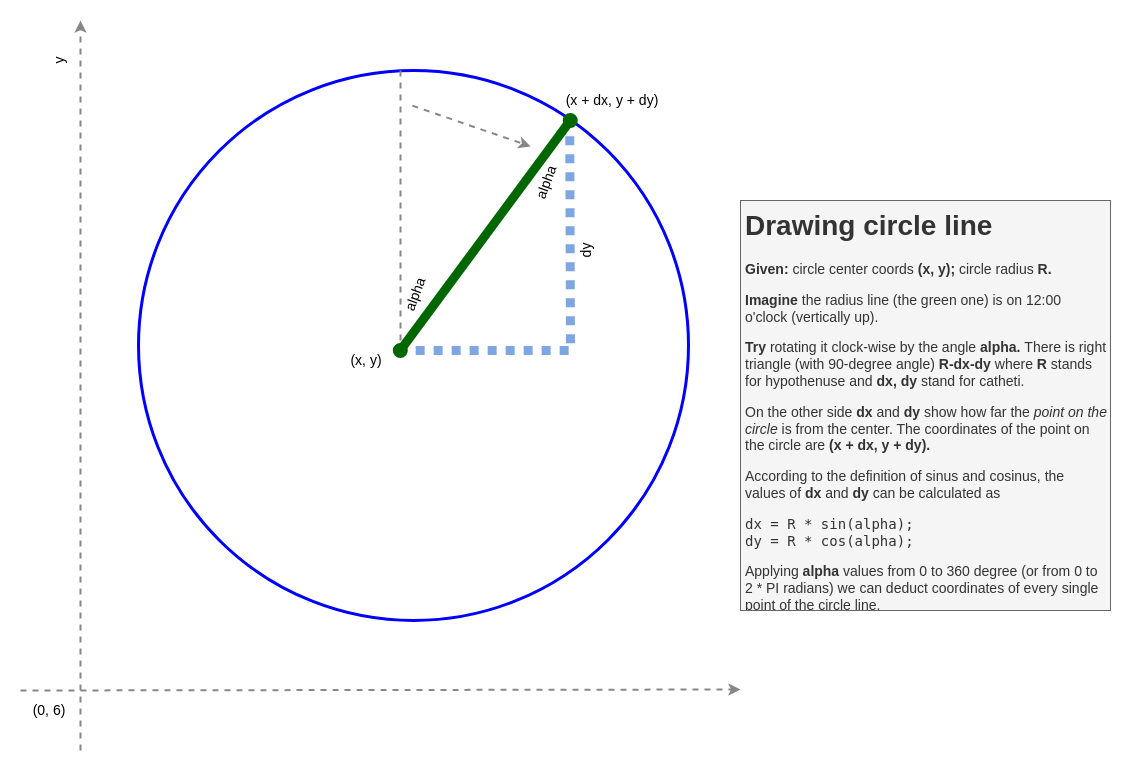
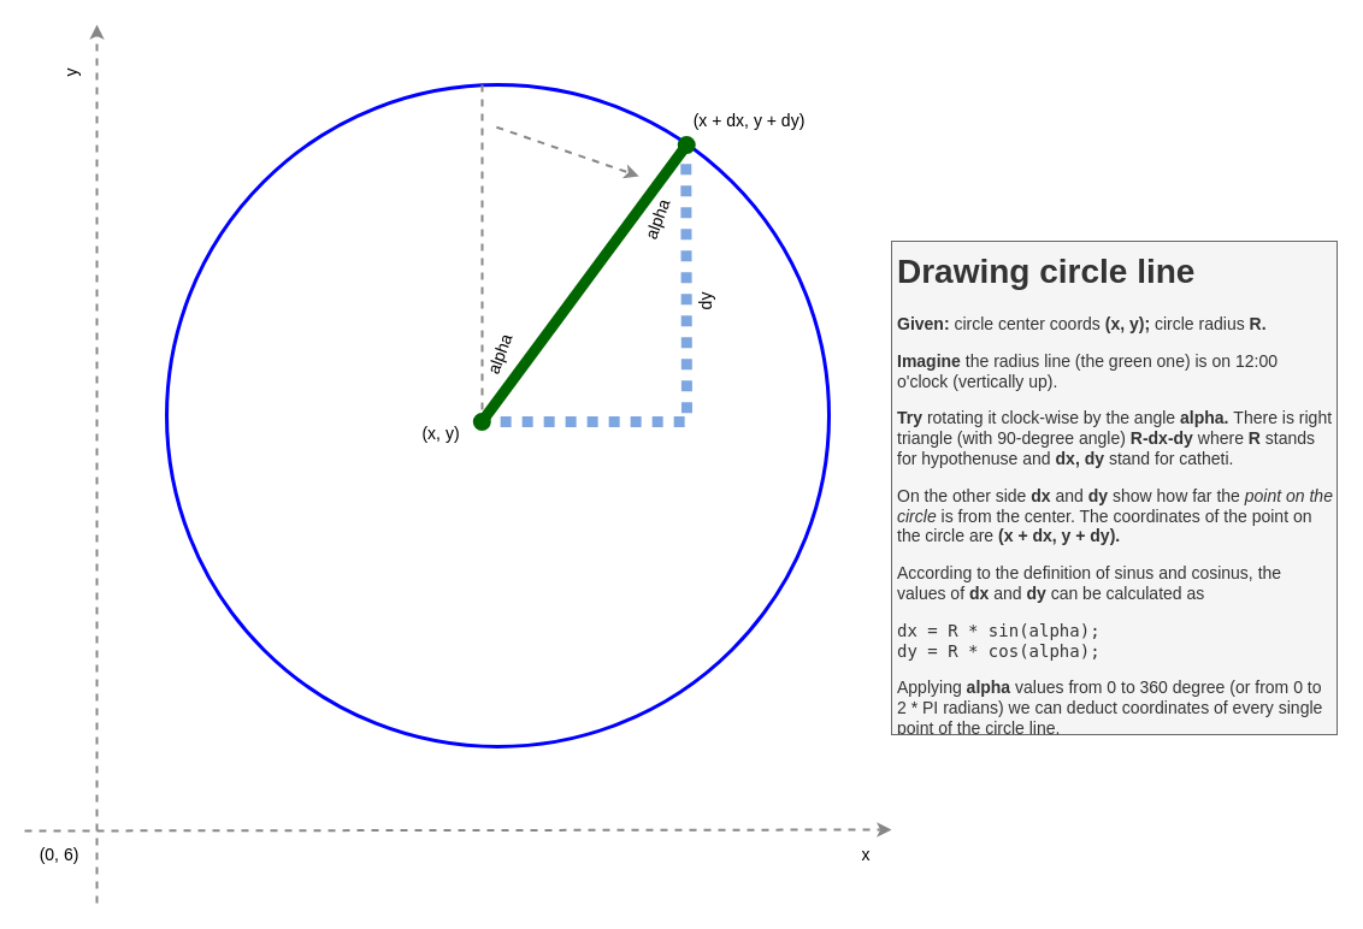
  <mxCell id="0" />
  <mxCell id="1" parent="0" />
  <mxCell id="2" value="" style="ellipse;whiteSpace=wrap;html=1;aspect=fixed;strokeColor=#0000FF;strokeWidth=3;fillColor=none;" parent="1" vertex="1"><mxGeometry x="138" y="70" width="550" height="550" as="geometry" /></mxCell>
  <mxCell id="3" value="" style="endArrow=none;dashed=1;html=1;strokeColor=#7EA6E0;strokeWidth=9;dashPattern=1 1;exitX=0.784;exitY=0.087;exitDx=0;exitDy=0;exitPerimeter=0;rounded=0;jumpStyle=none;" parent="1" edge="1" source="2"><mxGeometry width="50" height="50" relative="1" as="geometry"><mxPoint x="747" y="200" as="sourcePoint" /><mxPoint x="400" y="350" as="targetPoint" /><Array as="points"><mxPoint x="570" y="350" /></Array></mxGeometry></mxCell>
  <mxCell id="4" value="alpha" style="text;html=1;strokeColor=none;fillColor=none;align=center;verticalAlign=middle;whiteSpace=wrap;rounded=0;rotation=-70;fontSize=14;fontStyle=0" parent="1" vertex="1"><mxGeometry x="395" y="284" width="40" height="20" as="geometry" /></mxCell>
  <mxCell id="5" value="alpha" style="text;html=1;strokeColor=none;fillColor=none;align=center;verticalAlign=middle;whiteSpace=wrap;rounded=0;rotation=-70;fontSize=14;fontStyle=0" parent="1" vertex="1"><mxGeometry x="526" y="172" width="40" height="20" as="geometry" /></mxCell>
  <mxCell id="6" value="dy" style="text;html=1;strokeColor=none;fillColor=none;align=center;verticalAlign=middle;whiteSpace=wrap;rounded=0;rotation=-90;fontSize=14;fontStyle=0" parent="1" vertex="1"><mxGeometry x="566" y="240" width="40" height="20" as="geometry" /></mxCell>
  <mxCell id="7" value="(x, y)" style="text;html=1;strokeColor=none;fillColor=none;align=center;verticalAlign=middle;whiteSpace=wrap;rounded=0;fontStyle=0;fontSize=14;" parent="1" vertex="1"><mxGeometry x="337" y="350" width="58" height="20" as="geometry" /></mxCell>
- <mxCell id="8" value="(x + dx, y + dy)" style="text;html=1;strokeColor=none;fillColor=none;align=center;verticalAlign=middle;whiteSpace=wrap;rounded=0;fontSize=14;fontStyle=0" parent="1" vertex="1"><mxGeometry x="546" y="90" width="132" height="20" as="geometry" /></mxCell>
+ <mxCell id="8" value="(x + dx, y + dy)" style="text;html=1;strokeColor=none;fillColor=none;align=center;verticalAlign=middle;whiteSpace=wrap;rounded=0;fontSize=14;fontStyle=0" parent="1" vertex="1"><mxGeometry x="556" y="90" width="132" height="20" as="geometry" /></mxCell>
  <mxCell id="9" value="" style="endArrow=none;dashed=1;html=1;strokeColor=#878787;strokeWidth=2;fontSize=17;" edge="1" parent="1"><mxGeometry width="50" height="50" relative="1" as="geometry"><mxPoint x="400" y="340" as="sourcePoint" /><mxPoint x="400" y="70" as="targetPoint" /></mxGeometry></mxCell>
  <mxCell id="10" value="" style="endArrow=classic;dashed=1;html=1;strokeColor=#878787;strokeWidth=2;fontSize=17;entryX=0.713;entryY=0.138;entryDx=0;entryDy=0;entryPerimeter=0;exitX=0.498;exitY=0.064;exitDx=0;exitDy=0;exitPerimeter=0;endFill=1;" edge="1" parent="1" source="2" target="2"><mxGeometry width="50" height="50" relative="1" as="geometry"><mxPoint x="400" y="130" as="sourcePoint" /><mxPoint x="435" y="90" as="targetPoint" /></mxGeometry></mxCell>
  <mxCell id="11" value="" style="endArrow=oval;html=1;strokeColor=#006600;strokeWidth=9;exitX=0.476;exitY=0.509;exitDx=0;exitDy=0;exitPerimeter=0;entryX=0.785;entryY=0.091;entryDx=0;entryDy=0;entryPerimeter=0;startArrow=oval;startFill=1;endFill=1;" parent="1" source="2" edge="1" target="2"><mxGeometry width="50" height="50" relative="1" as="geometry"><mxPoint x="790" y="0" as="sourcePoint" /><mxPoint x="790" y="83" as="targetPoint" /></mxGeometry></mxCell>
  <mxCell id="12" value="&lt;h1&gt;Drawing circle line&lt;/h1&gt;&lt;p&gt;&lt;b&gt;Given:&lt;/b&gt;&amp;nbsp;circle center coords &lt;b&gt;(x, y);&lt;/b&gt;&amp;nbsp;circle radius &lt;b&gt;R.&lt;/b&gt;&lt;/p&gt;&lt;p&gt;&lt;b&gt;Imagine&lt;/b&gt;&amp;nbsp;the radius line (the green one) is on 12:00 o'clock (vertically up).&lt;/p&gt;&lt;p&gt;&lt;b&gt;Try&lt;/b&gt;&amp;nbsp;rotating it clock-wise by the angle &lt;b&gt;alpha.&lt;/b&gt;&amp;nbsp;There is right triangle (with 90-degree angle)&amp;nbsp;&lt;b&gt;R-dx-dy&lt;/b&gt;&amp;nbsp;where &lt;b&gt;R&lt;/b&gt; stands for hypothenuse and &lt;b&gt;dx, dy&lt;/b&gt;&amp;nbsp;stand for catheti.&lt;/p&gt;&lt;p&gt;On the other side &lt;b&gt;dx&lt;/b&gt; and &lt;b&gt;dy&lt;/b&gt;&amp;nbsp;show how far the &lt;i&gt;point on the circle&lt;/i&gt; is from the center. The coordinates of the point on the circle are &lt;b&gt;(x + dx, y + dy).&lt;/b&gt;&lt;/p&gt;&lt;p&gt;According to the definition of sinus and cosinus, the values of &lt;b&gt;dx&lt;/b&gt;&amp;nbsp;and &lt;b&gt;dy&lt;/b&gt;&amp;nbsp;can be calculated as&lt;/p&gt;&lt;pre&gt;dx = R * sin(alpha);&lt;br&gt;dy = R * cos(alpha);&lt;/pre&gt;&lt;p&gt;Applying &lt;b&gt;alpha&lt;/b&gt; values from 0 to 360 degree (or from 0 to 2 * PI radians) we can deduct coordinates of every single point of the circle line.&lt;/p&gt;" style="text;html=1;strokeColor=#666666;fillColor=#f5f5f5;spacing=5;spacingTop=-20;whiteSpace=wrap;overflow=hidden;rounded=0;fontSize=14;fontColor=#333333;" vertex="1" parent="1"><mxGeometry x="740" y="200" width="370" height="410" as="geometry" /></mxCell>
  <mxCell id="13" value="" style="group" vertex="1" connectable="0" parent="1"><mxGeometry x="20" y="20" width="388" height="730" as="geometry" /></mxCell>
  <mxCell id="14" value="" style="endArrow=classic;dashed=1;html=1;strokeColor=#878787;strokeWidth=2;fontSize=17;endFill=1;" parent="13" edge="1"><mxGeometry width="50" height="50" relative="1" as="geometry"><mxPoint x="60" y="730" as="sourcePoint" /><mxPoint x="60" as="targetPoint" /></mxGeometry></mxCell>
  <mxCell id="15" value="" style="endArrow=classic;dashed=1;html=1;strokeColor=#878787;strokeWidth=2;fontSize=17;endFill=1;" parent="13" edge="1"><mxGeometry width="50" height="50" relative="1" as="geometry"><mxPoint y="670" as="sourcePoint" /><mxPoint x="720" y="669" as="targetPoint" /></mxGeometry></mxCell>
  <mxCell id="16" value="(0, 6)" style="text;html=1;strokeColor=none;fillColor=none;align=center;verticalAlign=middle;whiteSpace=wrap;rounded=0;fontStyle=0;fontSize=14;" vertex="1" parent="13"><mxGeometry y="680" width="58" height="20" as="geometry" /></mxCell>
  <mxCell id="17" value="y" style="text;html=1;strokeColor=none;fillColor=none;align=center;verticalAlign=middle;whiteSpace=wrap;rounded=0;fontStyle=0;fontSize=14;rotation=-90;" vertex="1" parent="13"><mxGeometry x="10" y="30" width="58" height="20" as="geometry" /></mxCell>
+ <mxCell id="18" value="x" style="text;html=1;strokeColor=none;fillColor=none;align=center;verticalAlign=middle;whiteSpace=wrap;rounded=0;fontStyle=0;fontSize=14;" vertex="1" parent="1"><mxGeometry x="690" y="700" width="58" height="20" as="geometry" /></mxCell>
